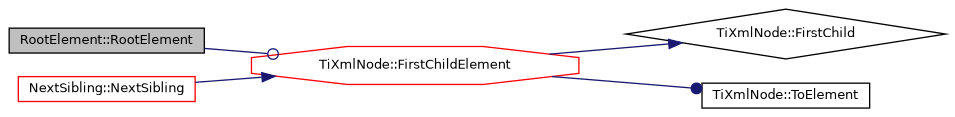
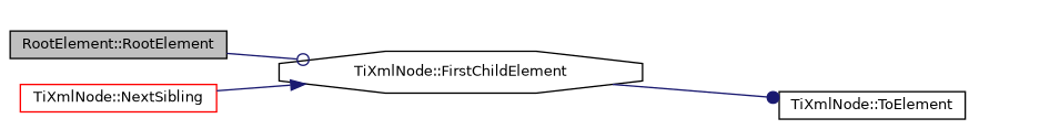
  digraph {
    rankdir=LR
    node [color=black fillcolor=white fontname=Helvetica fontsize=10 shape=box style=filled]
    edge [arrowhead=normal color=midnightblue fontname=Helvetica fontsize=10 labelfontname=Helvetica labelfontsize=10 style=solid]
    n1 [fillcolor=grey75 fontcolor=black height=0.2 label="RootElement::RootElement" width=0.4]
-   n2 [color=red height=0.2 label="TiXmlNode::FirstChildElement" shape=octagon width=0.4]
-   n3 [height=0.2 label="TiXmlNode::FirstChild" shape=diamond width=0.4]
+   n2 [height=0.2 label="TiXmlNode::FirstChildElement" shape=octagon width=0.4]
    n4 [height=0.2 label="TiXmlNode::ToElement" width=0.4]
-   n5 [color=red height=0.2 label="NextSibling::NextSibling" width=0.4]
+   n5 [color=red height=0.2 label="TiXmlNode::NextSibling" width=0.4]
    n1 -> n2 [arrowhead=odot]
-   n2 -> n3
    n2 -> n4 [arrowhead=dot]
    n5 -> n2
  }
